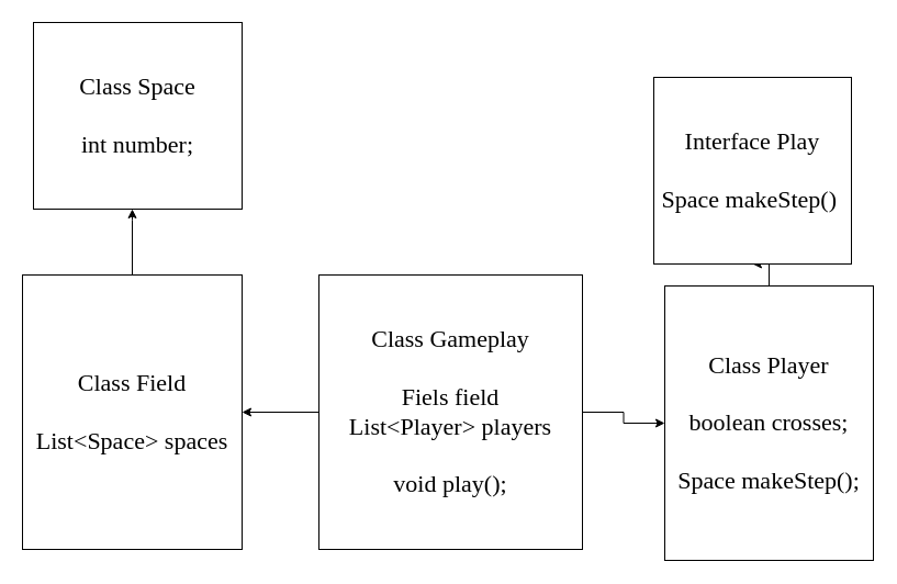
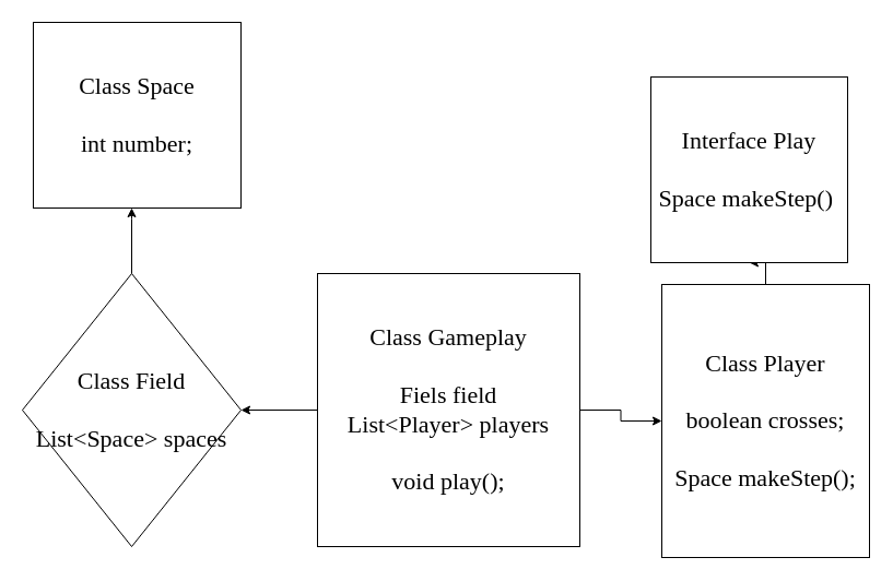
  <mxCell id="0" />
  <mxCell id="1" parent="0" />
  <mxCell id="2" value="" style="edgeStyle=orthogonalEdgeStyle;rounded=0;orthogonalLoop=1;jettySize=auto;html=1;fontFamily=Times New Roman;fontSize=22;" edge="1" parent="1" source="5" target="3"><mxGeometry relative="1" as="geometry" /></mxCell>
  <mxCell id="3" value="Interface Play&lt;br&gt;&lt;br&gt;Space makeStep()&amp;nbsp;" style="rounded=0;whiteSpace=wrap;html=1;fontFamily=Times New Roman;fontSize=22;" vertex="1" parent="1"><mxGeometry x="595" y="70" width="180" height="170" as="geometry" /></mxCell>
  <mxCell id="4" style="edgeStyle=orthogonalEdgeStyle;rounded=0;orthogonalLoop=1;jettySize=auto;html=1;exitX=1;exitY=0.5;exitDx=0;exitDy=0;entryX=0;entryY=0.5;entryDx=0;entryDy=0;fontFamily=Times New Roman;fontSize=22;" edge="1" parent="1" source="9" target="5"><mxGeometry relative="1" as="geometry" /></mxCell>
  <mxCell id="5" value="Class Player&lt;div&gt;&lt;br&gt;&lt;/div&gt;&lt;div&gt;boolean crosses;&lt;/div&gt;&lt;div&gt;&lt;br&gt;&lt;/div&gt;&lt;div&gt;Space makeStep();&lt;/div&gt;" style="rounded=0;whiteSpace=wrap;html=1;fontFamily=Times New Roman;fontSize=22;" vertex="1" parent="1"><mxGeometry x="605" y="260" width="190" height="250" as="geometry" /></mxCell>
  <mxCell id="6" value="" style="edgeStyle=orthogonalEdgeStyle;rounded=0;orthogonalLoop=1;jettySize=auto;html=1;" edge="1" parent="1" source="7" target="10"><mxGeometry relative="1" as="geometry"><Array as="points"><mxPoint x="120" y="200" /><mxPoint x="120" y="200" /></Array></mxGeometry></mxCell>
- <mxCell id="7" value="Class Field&lt;div&gt;&lt;br&gt;&lt;/div&gt;&lt;div&gt;List&amp;lt;Space&amp;gt; spaces&lt;/div&gt;" style="rounded=0;whiteSpace=wrap;html=1;fontFamily=Times New Roman;fontSize=22;" vertex="1" parent="1"><mxGeometry x="20" y="250" width="200" height="250" as="geometry" /></mxCell>
+ <mxCell id="7" value="Class Field&lt;div&gt;&lt;br&gt;&lt;/div&gt;&lt;div&gt;List&amp;lt;Space&amp;gt; spaces&lt;/div&gt;" style="rhombus;whiteSpace=wrap;html=1;fontFamily=Times New Roman;fontSize=22;" vertex="1" parent="1"><mxGeometry x="20" y="250" width="200" height="250" as="geometry" /></mxCell>
  <mxCell id="8" value="" style="edgeStyle=orthogonalEdgeStyle;rounded=0;orthogonalLoop=1;jettySize=auto;html=1;" edge="1" parent="1" source="9" target="7"><mxGeometry relative="1" as="geometry" /></mxCell>
  <mxCell id="9" value="Class Gameplay&lt;br&gt;&lt;br&gt;Fiels field&lt;br&gt;List&amp;lt;Player&amp;gt; players&lt;br&gt;&lt;br&gt;&lt;div&gt;void play();&lt;/div&gt;" style="whiteSpace=wrap;html=1;fontFamily=Times New Roman;fontSize=22;" vertex="1" parent="1"><mxGeometry x="290" y="250" width="240" height="250" as="geometry" /></mxCell>
  <mxCell id="10" value="Class Space&lt;br&gt;&lt;br&gt;&lt;div&gt;int number;&lt;/div&gt;" style="rounded=0;whiteSpace=wrap;html=1;fontFamily=Times New Roman;fontSize=22;" vertex="1" parent="1"><mxGeometry x="30" y="20" width="190" height="170" as="geometry" /></mxCell>
